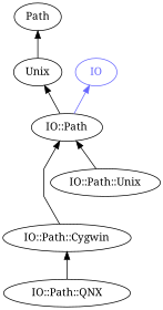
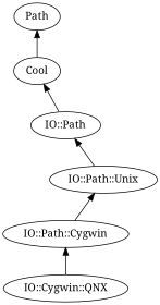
  digraph {
    bgcolor="#FFFFFF"
    fontname="Noto Serif"
    rankdir=BT
    splines=polyline
    node [color="#000000" fontcolor="#000000" fontname="Noto Serif"]
    edge [color="#000000" fontname="Noto Serif"]
    "IO::Path"
-   Cool [label=Unix]
-   IO [color="#6666FF" fontcolor="#6666FF"]
+   Cool
    n4 [label=Path]
-   "IO::Path::QNX"
+   "IO::Path::QNX" [label="IO::Cygwin::QNX"]
    "IO::Path::Cygwin"
    "IO::Path::Unix"
    "IO::Path" -> Cool
-   "IO::Path" -> IO [color="#6666FF"]
    Cool -> n4
    "IO::Path::QNX" -> "IO::Path::Cygwin"
-   "IO::Path::Cygwin" -> "IO::Path"
+   "IO::Path::Cygwin" -> "IO::Path::Unix"
    "IO::Path::Unix" -> "IO::Path"
  }
